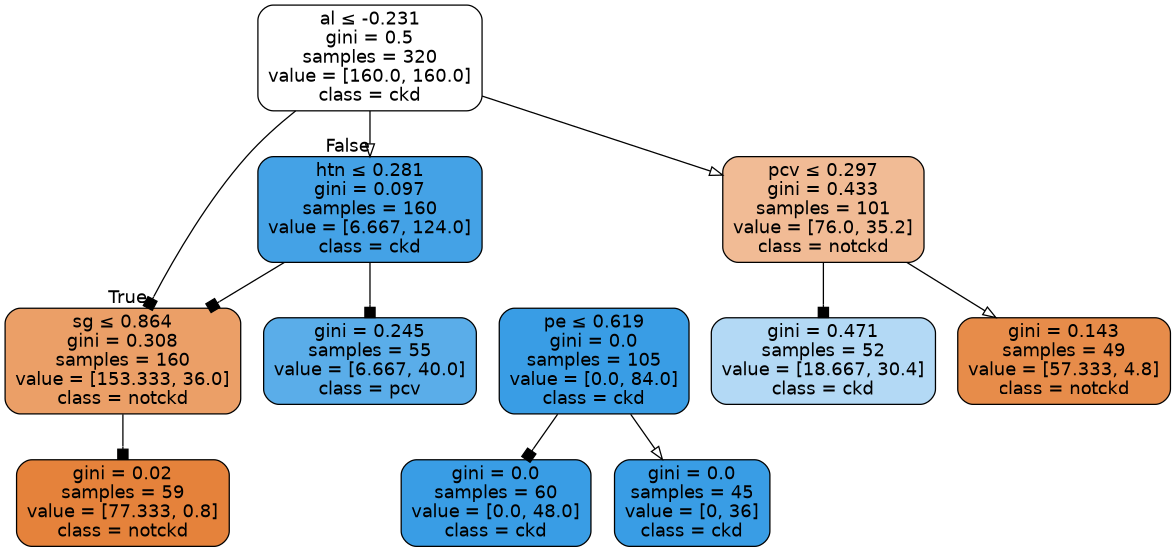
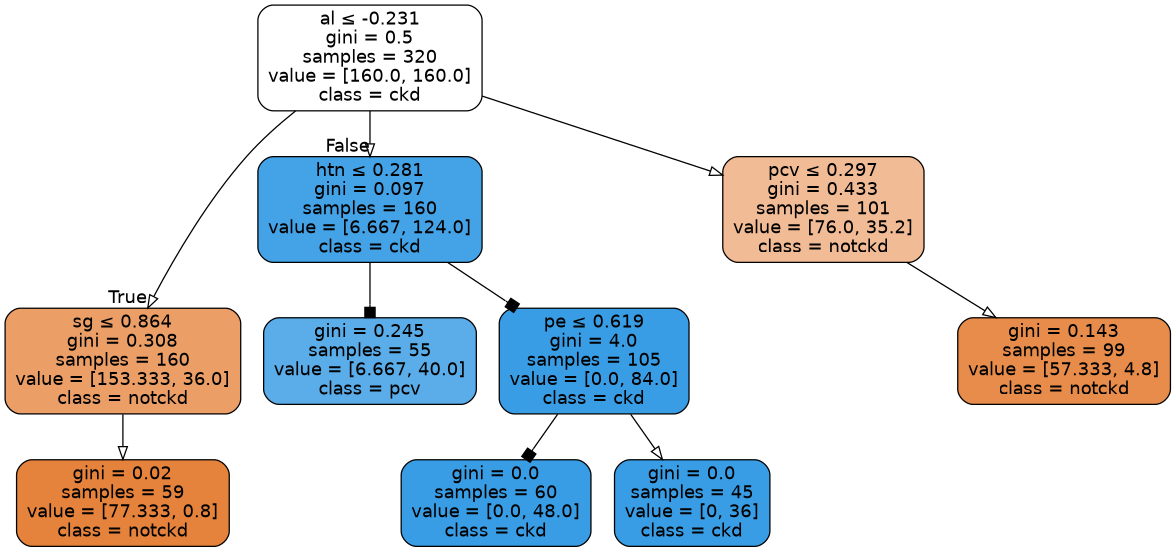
  digraph {
    node [color=black fillcolor="#399de5" fontname=helvetica shape=box style="filled, rounded"]
    edge [arrowhead=box fontname=helvetica]
    n1 [fillcolor="#ffffff" label=<al &le; -0.231<br/>gini = 0.5<br/>samples = 320<br/>value = [160.0, 160.0]<br/>class = ckd>]
    n2 [fillcolor="#eb9f67" label=<sg &le; 0.864<br/>gini = 0.308<br/>samples = 160<br/>value = [153.333, 36.0]<br/>class = notckd>]
    n3 [fillcolor="#44a2e6" label=<htn &le; 0.281<br/>gini = 0.097<br/>samples = 160<br/>value = [6.667, 124.0]<br/>class = ckd>]
    n4 [fillcolor="#f1bb95" label=<pcv &le; 0.297<br/>gini = 0.433<br/>samples = 101<br/>value = [76.0, 35.2]<br/>class = notckd>]
    n5 [fillcolor="#e5823b" label=<gini = 0.02<br/>samples = 59<br/>value = [77.333, 0.8]<br/>class = notckd>]
    n6 [fillcolor="#5aade9" label=<gini = 0.245<br/>samples = 55<br/>value = [6.667, 40.0]<br/>class = pcv>]
-   n7 [label=<pe &le; 0.619<br/>gini = 0.0<br/>samples = 105<br/>value = [0.0, 84.0]<br/>class = ckd>]
-   n8 [fillcolor="#b3d9f5" label=<gini = 0.471<br/>samples = 52<br/>value = [18.667, 30.4]<br/>class = ckd>]
-   n9 [fillcolor="#e78c4a" label=<gini = 0.143<br/>samples = 49<br/>value = [57.333, 4.8]<br/>class = notckd>]
+   n7 [label=<pe &le; 0.619<br/>gini = 4.0<br/>samples = 105<br/>value = [0.0, 84.0]<br/>class = ckd>]
+   n9 [fillcolor="#e78c4a" label=<gini = 0.143<br/>samples = 99<br/>value = [57.333, 4.8]<br/>class = notckd>]
    n10 [label=<gini = 0.0<br/>samples = 60<br/>value = [0.0, 48.0]<br/>class = ckd>]
    n11 [label=<gini = 0.0<br/>samples = 45<br/>value = [0, 36]<br/>class = ckd>]
-   n1 -> n2 [headlabel=True labelangle=45 labeldistance=2.5]
+   n1 -> n2 [arrowhead=onormal headlabel=True labelangle=45 labeldistance=2.5]
    n1 -> n3 [arrowhead=onormal headlabel=False labelangle=-45 labeldistance=2.5]
    n1 -> n4 [arrowhead=onormal]
-   n2 -> n5
+   n2 -> n5 [arrowhead=onormal]
    n3 -> n6
-   n3 -> n2
-   n4 -> n8
+   n3 -> n7
    n4 -> n9 [arrowhead=onormal]
    n7 -> n10
    n7 -> n11 [arrowhead=onormal]
  }
